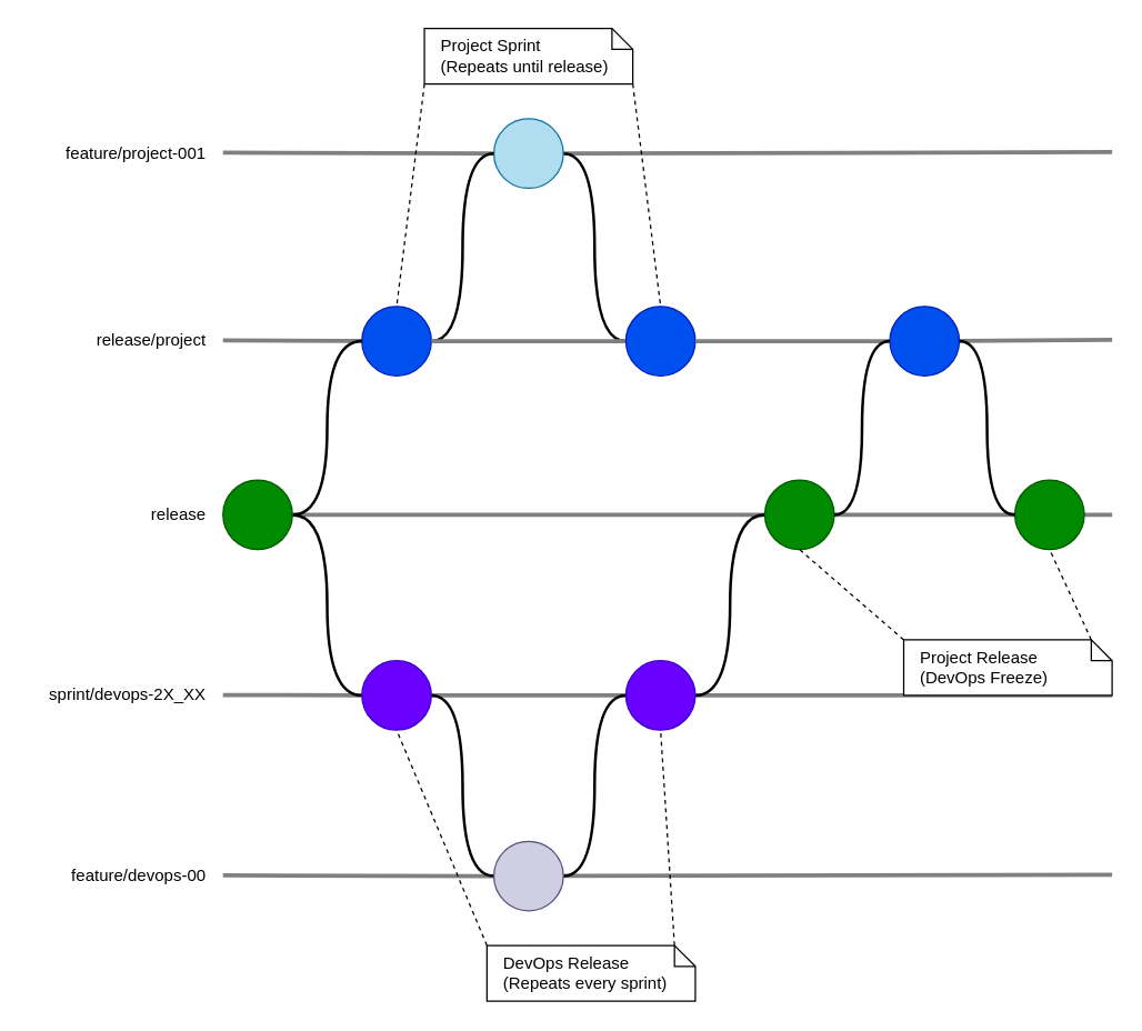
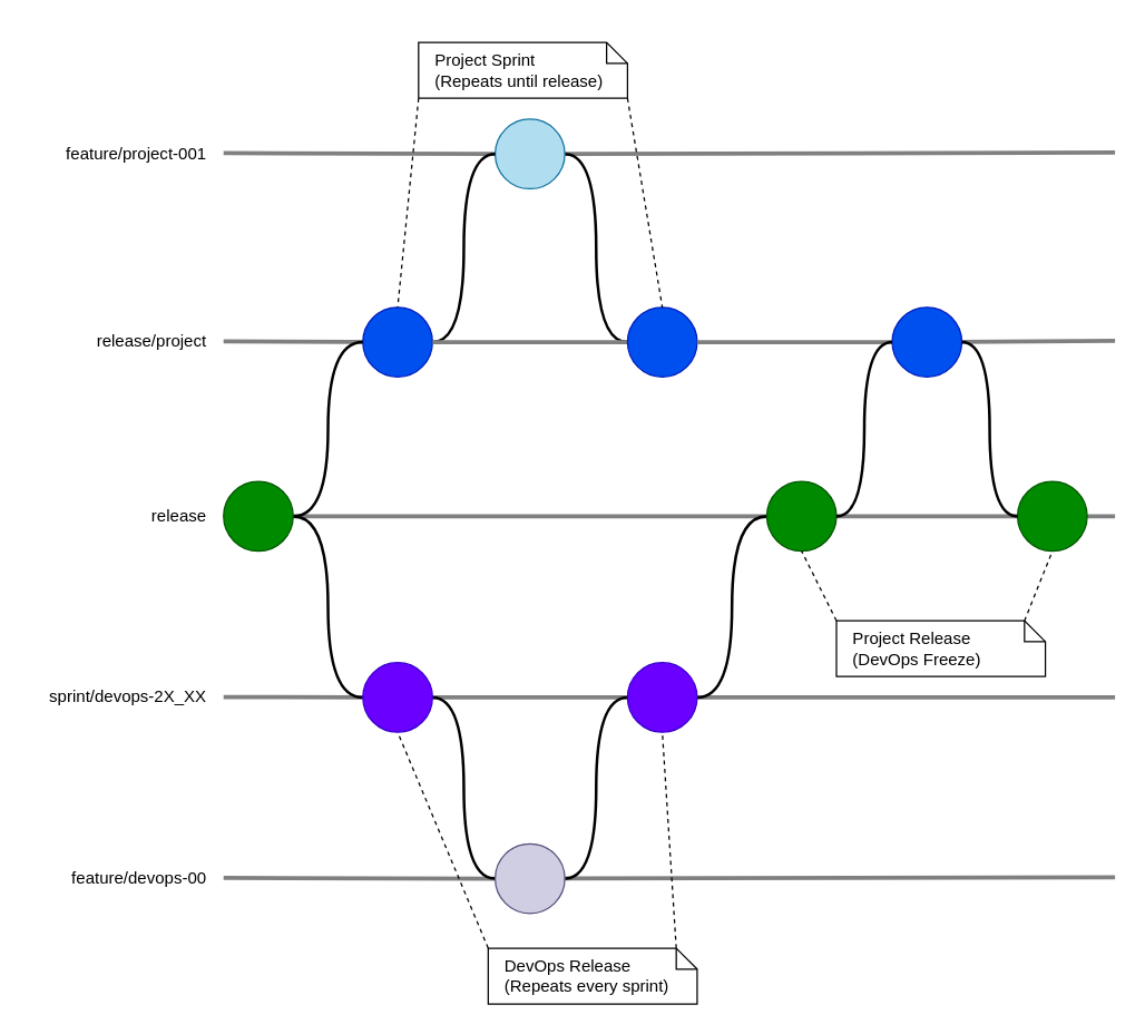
  <mxCell id="0" />
  <mxCell id="1" parent="0" />
  <mxCell id="2" value="" style="endArrow=none;html=1;rounded=0;strokeWidth=3;strokeColor=#808080;" edge="1" parent="1" source="30"><mxGeometry width="50" height="50" relative="1" as="geometry"><mxPoint x="160" y="629.5" as="sourcePoint" /><mxPoint x="800" y="629" as="targetPoint" /></mxGeometry></mxCell>
  <mxCell id="3" value="" style="endArrow=none;html=1;rounded=0;strokeWidth=3;strokeColor=#808080;" edge="1" parent="1" target="30"><mxGeometry width="50" height="50" relative="1" as="geometry"><mxPoint x="160" y="629.5" as="sourcePoint" /><mxPoint x="800" y="629" as="targetPoint" /></mxGeometry></mxCell>
  <mxCell id="4" value="" style="endArrow=none;html=1;rounded=0;strokeWidth=3;strokeColor=#808080;" edge="1" parent="1" target="28"><mxGeometry width="50" height="50" relative="1" as="geometry"><mxPoint x="160" y="499.69" as="sourcePoint" /><mxPoint x="400" y="500" as="targetPoint" /></mxGeometry></mxCell>
  <mxCell id="5" value="" style="endArrow=none;html=1;rounded=0;strokeWidth=3;strokeColor=#808080;" edge="1" parent="1" source="28" target="32"><mxGeometry width="50" height="50" relative="1" as="geometry"><mxPoint x="310" y="500" as="sourcePoint" /><mxPoint x="800" y="500" as="targetPoint" /></mxGeometry></mxCell>
  <mxCell id="6" value="" style="endArrow=none;html=1;rounded=0;strokeWidth=3;strokeColor=#808080;" edge="1" parent="1" source="32"><mxGeometry width="50" height="50" relative="1" as="geometry"><mxPoint x="160" y="499.69" as="sourcePoint" /><mxPoint x="800" y="500" as="targetPoint" /></mxGeometry></mxCell>
  <mxCell id="7" value="" style="endArrow=none;html=1;rounded=0;strokeWidth=3;strokeColor=#808080;" edge="1" parent="1" source="26" target="37"><mxGeometry width="50" height="50" relative="1" as="geometry"><mxPoint x="210" y="370" as="sourcePoint" /><mxPoint x="800" y="370" as="targetPoint" /></mxGeometry></mxCell>
  <mxCell id="8" value="release" style="text;html=1;align=right;verticalAlign=middle;whiteSpace=wrap;rounded=0;" vertex="1" parent="1"><mxGeometry x="90" y="355" width="60" height="30" as="geometry" /></mxCell>
  <mxCell id="9" value="release/project" style="text;html=1;align=right;verticalAlign=middle;whiteSpace=wrap;rounded=0;" vertex="1" parent="1"><mxGeometry x="20" y="230" width="130" height="30" as="geometry" /></mxCell>
  <mxCell id="10" value="feature/project-001" style="text;html=1;align=right;verticalAlign=middle;whiteSpace=wrap;rounded=0;" vertex="1" parent="1"><mxGeometry x="30" y="95" width="120" height="30" as="geometry" /></mxCell>
  <mxCell id="11" value="sprint/devops-2X_XX" style="text;html=1;align=right;verticalAlign=middle;whiteSpace=wrap;rounded=0;" vertex="1" parent="1"><mxGeometry x="20" y="485" width="130" height="30" as="geometry" /></mxCell>
  <mxCell id="12" value="feature/devops-00" style="text;html=1;align=right;verticalAlign=middle;whiteSpace=wrap;rounded=0;" vertex="1" parent="1"><mxGeometry x="20" y="615" width="130" height="30" as="geometry" /></mxCell>
  <mxCell id="13" value="" style="endArrow=none;html=1;rounded=0;strokeWidth=3;strokeColor=#808080;" edge="1" parent="1" source="16"><mxGeometry width="50" height="50" relative="1" as="geometry"><mxPoint x="160" y="109.41" as="sourcePoint" /><mxPoint x="800" y="109" as="targetPoint" /></mxGeometry></mxCell>
  <mxCell id="14" value="" style="endArrow=none;html=1;rounded=0;strokeWidth=3;strokeColor=#808080;" edge="1" parent="1" target="16"><mxGeometry width="50" height="50" relative="1" as="geometry"><mxPoint x="160" y="109.41" as="sourcePoint" /><mxPoint x="800" y="109" as="targetPoint" /></mxGeometry></mxCell>
  <mxCell id="15" style="edgeStyle=orthogonalEdgeStyle;rounded=0;orthogonalLoop=1;jettySize=auto;html=1;entryX=0;entryY=0.5;entryDx=0;entryDy=0;curved=1;strokeWidth=2;endArrow=none;endFill=0;" edge="1" parent="1" source="16" target="34"><mxGeometry relative="1" as="geometry" /></mxCell>
  <mxCell id="16" value="" style="ellipse;whiteSpace=wrap;html=1;aspect=fixed;fillColor=#b1ddf0;strokeColor=#10739e;" vertex="1" parent="1"><mxGeometry x="355" y="85" width="50" height="50" as="geometry" /></mxCell>
  <mxCell id="17" value="" style="endArrow=none;html=1;rounded=0;strokeWidth=3;strokeColor=#808080;" edge="1" parent="1" source="36"><mxGeometry width="50" height="50" relative="1" as="geometry"><mxPoint x="160" y="244.41" as="sourcePoint" /><mxPoint x="800" y="244" as="targetPoint" /></mxGeometry></mxCell>
  <mxCell id="18" value="" style="endArrow=none;html=1;rounded=0;strokeWidth=3;strokeColor=#808080;" edge="1" parent="1"><mxGeometry width="50" height="50" relative="1" as="geometry"><mxPoint x="160" y="244.41" as="sourcePoint" /><mxPoint x="300" y="245" as="targetPoint" /></mxGeometry></mxCell>
  <mxCell id="19" value="" style="endArrow=none;html=1;rounded=0;strokeWidth=3;strokeColor=#808080;" edge="1" parent="1" target="21"><mxGeometry width="50" height="50" relative="1" as="geometry"><mxPoint x="300" y="245" as="sourcePoint" /><mxPoint x="800" y="244" as="targetPoint" /></mxGeometry></mxCell>
  <mxCell id="20" style="edgeStyle=orthogonalEdgeStyle;rounded=0;orthogonalLoop=1;jettySize=auto;html=1;entryX=0;entryY=0.5;entryDx=0;entryDy=0;strokeWidth=2;endArrow=none;endFill=0;curved=1;" edge="1" parent="1" source="21" target="16"><mxGeometry relative="1" as="geometry" /></mxCell>
  <mxCell id="21" value="" style="ellipse;whiteSpace=wrap;html=1;aspect=fixed;fillColor=#0050ef;fontColor=#ffffff;strokeColor=#001DBC;" vertex="1" parent="1"><mxGeometry x="260" y="220" width="50" height="50" as="geometry" /></mxCell>
  <mxCell id="22" value="" style="endArrow=none;html=1;rounded=0;strokeWidth=3;strokeColor=#808080;" edge="1" parent="1" source="37"><mxGeometry width="50" height="50" relative="1" as="geometry"><mxPoint x="160" y="369.69" as="sourcePoint" /><mxPoint x="800" y="370" as="targetPoint" /></mxGeometry></mxCell>
  <mxCell id="23" value="" style="endArrow=none;html=1;rounded=0;strokeWidth=3;strokeColor=#808080;" edge="1" parent="1" target="26"><mxGeometry width="50" height="50" relative="1" as="geometry"><mxPoint x="160" y="369.69" as="sourcePoint" /><mxPoint x="800" y="370" as="targetPoint" /></mxGeometry></mxCell>
  <mxCell id="24" style="edgeStyle=orthogonalEdgeStyle;rounded=0;orthogonalLoop=1;jettySize=auto;html=1;entryX=0;entryY=0.5;entryDx=0;entryDy=0;strokeWidth=2;fillColor=#0050ef;strokeColor=#000000;curved=1;endArrow=none;endFill=0;" edge="1" parent="1" source="26" target="28"><mxGeometry relative="1" as="geometry" /></mxCell>
  <mxCell id="25" style="edgeStyle=orthogonalEdgeStyle;rounded=0;orthogonalLoop=1;jettySize=auto;html=1;entryX=0;entryY=0.5;entryDx=0;entryDy=0;curved=1;strokeWidth=2;endArrow=none;endFill=0;" edge="1" parent="1" source="26" target="21"><mxGeometry relative="1" as="geometry" /></mxCell>
  <mxCell id="26" value="" style="ellipse;whiteSpace=wrap;html=1;aspect=fixed;fillColor=#008a00;fontColor=#ffffff;strokeColor=#005700;" vertex="1" parent="1"><mxGeometry x="160" y="345" width="50" height="50" as="geometry" /></mxCell>
  <mxCell id="27" style="edgeStyle=orthogonalEdgeStyle;rounded=0;orthogonalLoop=1;jettySize=auto;html=1;entryX=0;entryY=0.5;entryDx=0;entryDy=0;strokeWidth=2;endArrow=none;endFill=0;curved=1;" edge="1" parent="1" source="28" target="30"><mxGeometry relative="1" as="geometry" /></mxCell>
  <mxCell id="28" value="" style="ellipse;whiteSpace=wrap;html=1;aspect=fixed;fillColor=#6a00ff;strokeColor=#3700CC;fontColor=#ffffff;" vertex="1" parent="1"><mxGeometry x="260" y="475" width="50" height="50" as="geometry" /></mxCell>
  <mxCell id="29" style="edgeStyle=orthogonalEdgeStyle;rounded=0;orthogonalLoop=1;jettySize=auto;html=1;entryX=0;entryY=0.5;entryDx=0;entryDy=0;strokeWidth=2;endArrow=none;endFill=0;curved=1;" edge="1" parent="1" source="30" target="32"><mxGeometry relative="1" as="geometry" /></mxCell>
  <mxCell id="30" value="" style="ellipse;whiteSpace=wrap;html=1;aspect=fixed;fillColor=#d0cee2;strokeColor=#56517e;" vertex="1" parent="1"><mxGeometry x="355" y="605" width="50" height="50" as="geometry" /></mxCell>
  <mxCell id="31" style="edgeStyle=orthogonalEdgeStyle;rounded=0;orthogonalLoop=1;jettySize=auto;html=1;entryX=0;entryY=0.5;entryDx=0;entryDy=0;curved=1;strokeWidth=2;endArrow=none;endFill=0;" edge="1" parent="1" source="32" target="38"><mxGeometry relative="1" as="geometry" /></mxCell>
  <mxCell id="32" value="" style="ellipse;whiteSpace=wrap;html=1;aspect=fixed;fillColor=#6a00ff;strokeColor=#3700CC;fontColor=#ffffff;" vertex="1" parent="1"><mxGeometry x="450" y="475" width="50" height="50" as="geometry" /></mxCell>
  <mxCell id="33" value="" style="endArrow=none;html=1;rounded=0;strokeWidth=3;strokeColor=#808080;" edge="1" parent="1" source="21" target="34"><mxGeometry width="50" height="50" relative="1" as="geometry"><mxPoint x="310" y="245" as="sourcePoint" /><mxPoint x="800" y="244" as="targetPoint" /></mxGeometry></mxCell>
  <mxCell id="34" value="" style="ellipse;whiteSpace=wrap;html=1;aspect=fixed;fillColor=#0050ef;fontColor=#ffffff;strokeColor=#001DBC;" vertex="1" parent="1"><mxGeometry x="450" y="220" width="50" height="50" as="geometry" /></mxCell>
  <mxCell id="35" value="" style="endArrow=none;html=1;rounded=0;strokeWidth=3;strokeColor=#808080;" edge="1" parent="1" source="34" target="36"><mxGeometry width="50" height="50" relative="1" as="geometry"><mxPoint x="500" y="245" as="sourcePoint" /><mxPoint x="800" y="244" as="targetPoint" /></mxGeometry></mxCell>
  <mxCell id="36" value="" style="ellipse;whiteSpace=wrap;html=1;aspect=fixed;fillColor=#0050ef;fontColor=#ffffff;strokeColor=#001DBC;" vertex="1" parent="1"><mxGeometry x="640" y="220" width="50" height="50" as="geometry" /></mxCell>
  <mxCell id="37" value="" style="ellipse;whiteSpace=wrap;html=1;aspect=fixed;fillColor=#008a00;fontColor=#ffffff;strokeColor=#005700;" vertex="1" parent="1"><mxGeometry x="730" y="345" width="50" height="50" as="geometry" /></mxCell>
  <mxCell id="38" value="" style="ellipse;whiteSpace=wrap;html=1;aspect=fixed;fillColor=#008a00;fontColor=#ffffff;strokeColor=#005700;" vertex="1" parent="1"><mxGeometry x="550" y="345" width="50" height="50" as="geometry" /></mxCell>
  <mxCell id="39" style="edgeStyle=orthogonalEdgeStyle;rounded=0;orthogonalLoop=1;jettySize=auto;html=1;entryX=0;entryY=0.5;entryDx=0;entryDy=0;curved=1;strokeWidth=2;endArrow=none;endFill=0;" edge="1" parent="1" source="38" target="36"><mxGeometry relative="1" as="geometry"><mxPoint x="630" y="280" as="targetPoint" /></mxGeometry></mxCell>
  <mxCell id="40" style="edgeStyle=orthogonalEdgeStyle;rounded=0;orthogonalLoop=1;jettySize=auto;html=1;entryX=0;entryY=0.5;entryDx=0;entryDy=0;curved=1;strokeWidth=2;endArrow=none;endFill=0;" edge="1" parent="1" source="36" target="37"><mxGeometry relative="1" as="geometry" /></mxCell>
  <mxCell id="41" value="DevOps Release&lt;div&gt;(Repeats every sprint)&lt;/div&gt;" style="shape=note;size=15;align=left;spacingLeft=10;html=1;whiteSpace=wrap;" vertex="1" parent="1"><mxGeometry x="350" y="680" width="150" height="40" as="geometry" /></mxCell>
  <mxCell id="42" value="" style="edgeStyle=none;endArrow=none;exitX=0;exitY=0;dashed=1;html=1;rounded=0;entryX=0.5;entryY=1;entryDx=0;entryDy=0;exitDx=0;exitDy=0;exitPerimeter=0;" edge="1" source="41" parent="1" target="28"><mxGeometry x="1" relative="1" as="geometry"><mxPoint x="530" y="350" as="targetPoint" /></mxGeometry></mxCell>
  <mxCell id="43" value="" style="edgeStyle=none;endArrow=none;exitX=0;exitY=0;dashed=1;html=1;rounded=0;entryX=0.5;entryY=1;entryDx=0;entryDy=0;exitDx=135;exitDy=0;exitPerimeter=0;" edge="1" source="41" parent="1" target="32"><mxGeometry x="1" relative="1" as="geometry"><mxPoint x="690" y="350" as="targetPoint" /></mxGeometry></mxCell>
- <mxCell id="44" value="Project Release&amp;nbsp;&lt;div&gt;(DevOps Freeze)&lt;/div&gt;" style="shape=note;size=15;align=left;spacingLeft=10;html=1;whiteSpace=wrap;" vertex="1" parent="1"><mxGeometry x="650" y="460" width="150" height="40" as="geometry" /></mxCell>
+ <mxCell id="44" value="Project Release&amp;nbsp;&lt;div&gt;(DevOps Freeze)&lt;/div&gt;" style="shape=note;size=15;align=left;spacingLeft=10;html=1;whiteSpace=wrap;" vertex="1" parent="1"><mxGeometry x="600" y="445" width="150" height="40" as="geometry" /></mxCell>
  <mxCell id="45" value="" style="edgeStyle=none;endArrow=none;exitX=0;exitY=0;dashed=1;html=1;rounded=0;entryX=0.5;entryY=1;entryDx=0;entryDy=0;exitDx=0;exitDy=0;exitPerimeter=0;" edge="1" source="44" parent="1" target="38"><mxGeometry x="1" relative="1" as="geometry"><mxPoint x="620" y="405" as="targetPoint" /></mxGeometry></mxCell>
  <mxCell id="46" value="" style="edgeStyle=none;endArrow=none;exitX=0;exitY=0;dashed=1;html=1;rounded=0;entryX=0.5;entryY=1;entryDx=0;entryDy=0;exitDx=135;exitDy=0;exitPerimeter=0;" edge="1" source="44" parent="1" target="37"><mxGeometry x="1" relative="1" as="geometry"><mxPoint x="780" y="405" as="targetPoint" /></mxGeometry></mxCell>
- <mxCell id="47" value="Project Sprint&lt;div&gt;(Repeats until release)&lt;/div&gt;" style="shape=note;size=15;align=left;spacingLeft=10;html=1;whiteSpace=wrap;" vertex="1" parent="1"><mxGeometry x="305" y="20" width="150" height="40" as="geometry" /></mxCell>
+ <mxCell id="47" value="Project Sprint&lt;div&gt;(Repeats until release)&lt;/div&gt;" style="shape=note;size=15;align=left;spacingLeft=10;html=1;whiteSpace=wrap;" vertex="1" parent="1"><mxGeometry x="300" y="30" width="150" height="40" as="geometry" /></mxCell>
  <mxCell id="48" value="" style="edgeStyle=none;endArrow=none;exitX=0;exitY=1;dashed=1;html=1;rounded=0;entryX=0.5;entryY=0;entryDx=0;entryDy=0;exitDx=0;exitDy=0;exitPerimeter=0;" edge="1" source="47" parent="1" target="21"><mxGeometry x="1" relative="1" as="geometry"><mxPoint x="310" y="-20" as="targetPoint" /></mxGeometry></mxCell>
  <mxCell id="49" value="" style="edgeStyle=none;endArrow=none;exitX=1;exitY=1;dashed=1;html=1;rounded=0;exitDx=0;exitDy=0;exitPerimeter=0;entryX=0.5;entryY=0;entryDx=0;entryDy=0;" edge="1" source="47" parent="1" target="34"><mxGeometry x="1" relative="1" as="geometry"><mxPoint x="470" y="-20" as="targetPoint" /></mxGeometry></mxCell>
